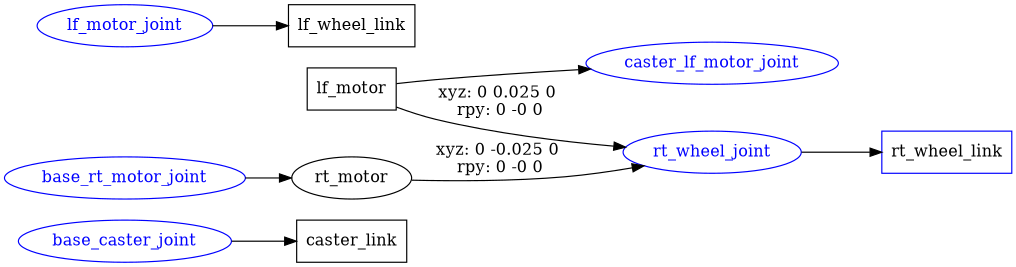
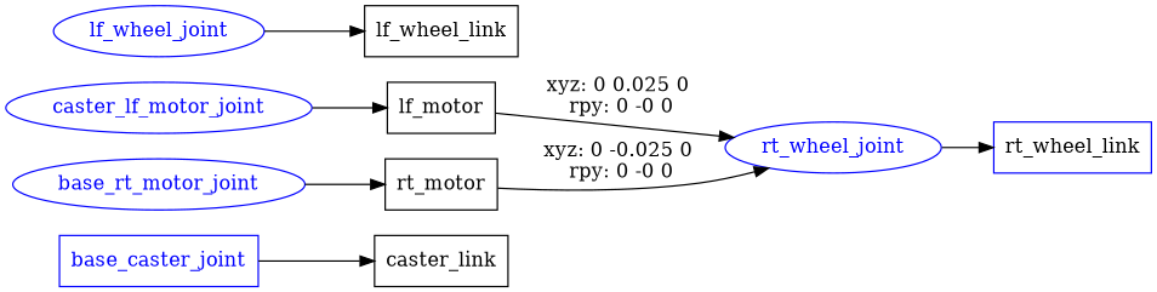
  digraph {
    rankdir=LR
    node [color=blue shape=ellipse]
-   base_caster_joint [fontcolor=blue]
+   base_caster_joint [fontcolor=blue shape=box]
    n2 [label=caster_link shape=box color=""]
    n3 [fontcolor=blue label=caster_lf_motor_joint]
    n4 [label=lf_motor shape=box color=""]
    base_rt_motor_joint [fontcolor=blue]
-   n6 [label=rt_motor color=""]
+   n6 [label=rt_motor shape=box color=""]
    rt_wheel_joint [fontcolor=blue]
-   lf_wheel_joint [fontcolor=blue label=lf_motor_joint]
+   lf_wheel_joint [fontcolor=blue]
    n9 [label=lf_wheel_link shape=box color=""]
    n10 [label=rt_wheel_link shape=box]
    base_caster_joint -> n2
-   n4 -> n3
+   n3 -> n4
    n4 -> rt_wheel_joint [label="xyz: 0 0.025 0 \nrpy: 0 -0 0"]
    base_rt_motor_joint -> n6
    n6 -> rt_wheel_joint [label="xyz: 0 -0.025 0 \nrpy: 0 -0 0"]
    rt_wheel_joint -> n10
    lf_wheel_joint -> n9
  }
